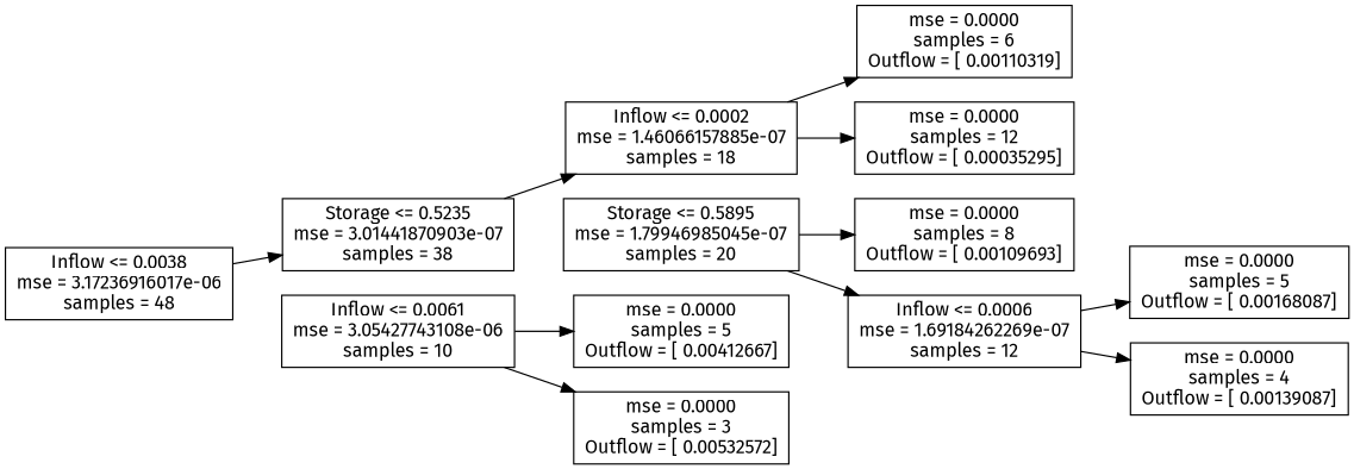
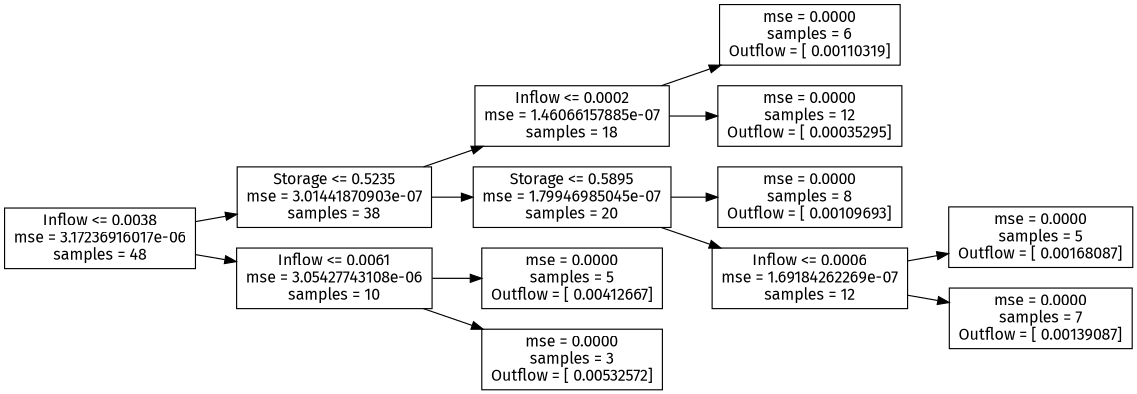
  digraph {
    fontname="Fira Sans"
    rankdir=LR
    node [fontname="Fira Sans" shape=box]
    edge [fontname="Fira Sans"]
    n1 [label="Inflow <= 0.0038\nmse = 3.17236916017e-06\nsamples = 48"]
    n2 [label="Storage <= 0.5235\nmse = 3.01441870903e-07\nsamples = 38"]
    n3 [label="Inflow <= 0.0061\nmse = 3.05427743108e-06\nsamples = 10"]
    n4 [label="Inflow <= 0.0002\nmse = 1.46066157885e-07\nsamples = 18"]
    n5 [label="Storage <= 0.5895\nmse = 1.79946985045e-07\nsamples = 20"]
    n6 [label="mse = 0.0000\nsamples = 5\nOutflow = [ 0.00412667]"]
    n7 [label="mse = 0.0000\nsamples = 3\nOutflow = [ 0.00532572]"]
    n8 [label="mse = 0.0000\nsamples = 6\nOutflow = [ 0.00110319]"]
    n9 [label="mse = 0.0000\nsamples = 12\nOutflow = [ 0.00035295]"]
    n10 [label="mse = 0.0000\nsamples = 8\nOutflow = [ 0.00109693]"]
    n11 [label="Inflow <= 0.0006\nmse = 1.69184262269e-07\nsamples = 12"]
    n12 [label="mse = 0.0000\nsamples = 5\nOutflow = [ 0.00168087]"]
-   n13 [label="mse = 0.0000\nsamples = 4\nOutflow = [ 0.00139087]"]
+   n13 [label="mse = 0.0000\nsamples = 7\nOutflow = [ 0.00139087]"]
    n1 -> n2
+   n1 -> n3
    n2 -> n4
+   n2 -> n5
    n3 -> n6
    n3 -> n7
    n4 -> n8
    n4 -> n9
    n5 -> n10
    n5 -> n11
    n11 -> n12
    n11 -> n13
  }
